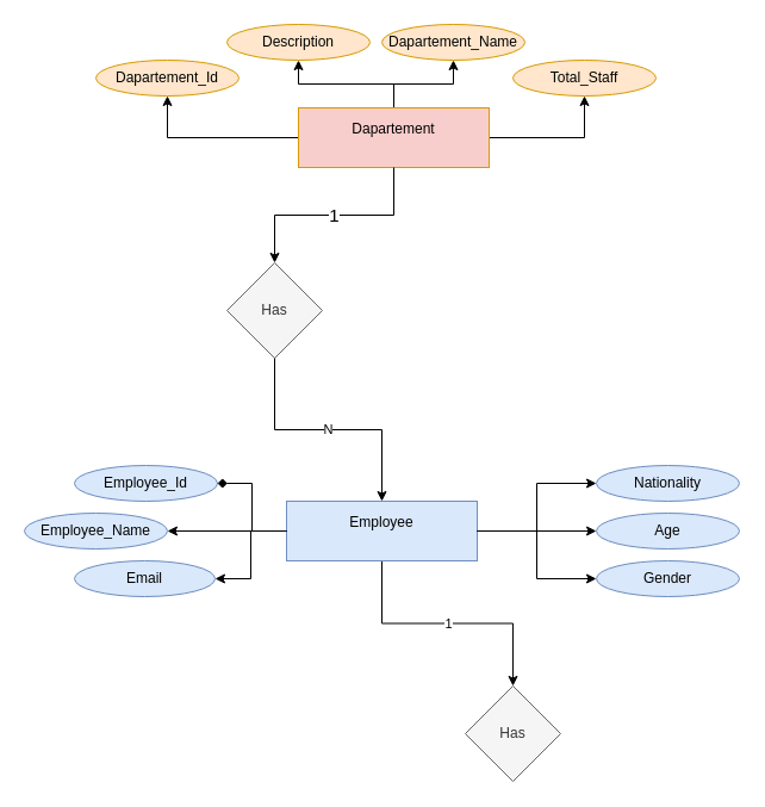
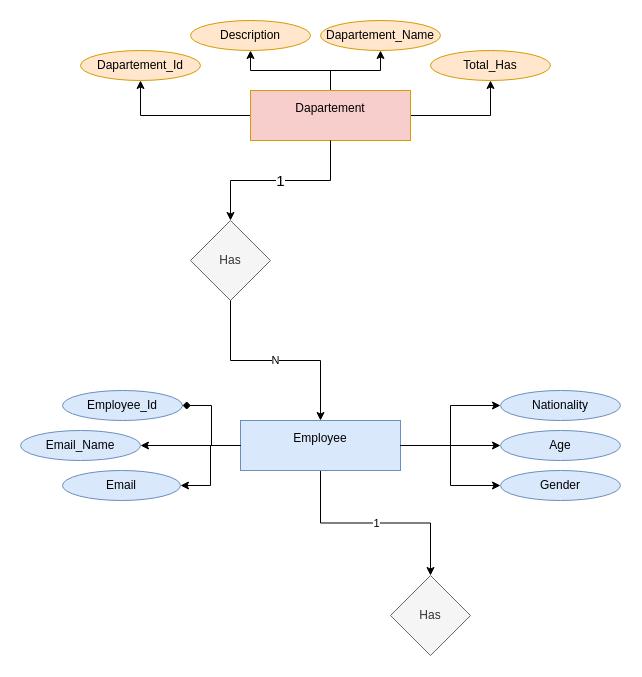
  <mxCell id="0" />
  <mxCell id="1" parent="0" />
  <mxCell id="2" value="Has" style="rhombus;whiteSpace=wrap;html=1;fillColor=#f5f5f5;fontColor=#333333;strokeColor=#666666;" vertex="1" parent="1"><mxGeometry x="390" y="575" width="80" height="80" as="geometry" /></mxCell>
  <mxCell id="3" value="1" style="edgeStyle=orthogonalEdgeStyle;rounded=0;orthogonalLoop=1;jettySize=auto;html=1;" edge="1" parent="1" source="16" target="2"><mxGeometry relative="1" as="geometry" /></mxCell>
  <mxCell id="4" value="Has" style="rhombus;whiteSpace=wrap;html=1;fillColor=#f5f5f5;fontColor=#333333;strokeColor=#666666;" vertex="1" parent="1"><mxGeometry x="190" y="220" width="80" height="80" as="geometry" /></mxCell>
  <mxCell id="5" value="" style="group" vertex="1" connectable="0" parent="1"><mxGeometry x="80" y="20" width="470" height="120" as="geometry" /></mxCell>
  <mxCell id="6" style="edgeStyle=orthogonalEdgeStyle;rounded=0;orthogonalLoop=1;jettySize=auto;html=1;" edge="1" parent="5" source="10" target="11"><mxGeometry relative="1" as="geometry" /></mxCell>
  <mxCell id="7" style="edgeStyle=orthogonalEdgeStyle;rounded=0;orthogonalLoop=1;jettySize=auto;html=1;entryX=0.5;entryY=1;entryDx=0;entryDy=0;" edge="1" parent="5" source="10" target="12"><mxGeometry relative="1" as="geometry" /></mxCell>
  <mxCell id="8" style="edgeStyle=orthogonalEdgeStyle;rounded=0;orthogonalLoop=1;jettySize=auto;html=1;entryX=0.5;entryY=1;entryDx=0;entryDy=0;" edge="1" parent="5" source="10" target="14"><mxGeometry relative="1" as="geometry" /></mxCell>
  <mxCell id="9" style="edgeStyle=orthogonalEdgeStyle;rounded=0;orthogonalLoop=1;jettySize=auto;html=1;" edge="1" parent="5" source="10" target="13"><mxGeometry relative="1" as="geometry" /></mxCell>
  <mxCell id="10" value="Dapartement&lt;div&gt;&lt;br&gt;&lt;/div&gt;" style="rounded=0;whiteSpace=wrap;html=1;fillColor=#f8cecc;strokeColor=#d79b00;" vertex="1" parent="5"><mxGeometry x="170" y="70" width="160" height="50" as="geometry" /></mxCell>
  <mxCell id="11" value="Dapartement_Id" style="ellipse;whiteSpace=wrap;html=1;fillColor=#ffe6cc;strokeColor=#d79b00;" vertex="1" parent="5"><mxGeometry y="30" width="120" height="30" as="geometry" /></mxCell>
  <mxCell id="12" value="Description" style="ellipse;whiteSpace=wrap;html=1;fillColor=#ffe6cc;strokeColor=#d79b00;" vertex="1" parent="5"><mxGeometry x="110" width="120" height="30" as="geometry" /></mxCell>
- <mxCell id="13" value="Total_Staff" style="ellipse;whiteSpace=wrap;html=1;fillColor=#ffe6cc;strokeColor=#d79b00;" vertex="1" parent="5"><mxGeometry x="350" y="30" width="120" height="30" as="geometry" /></mxCell>
+ <mxCell id="13" value="Total_Has" style="ellipse;whiteSpace=wrap;html=1;fillColor=#ffe6cc;strokeColor=#d79b00;" vertex="1" parent="5"><mxGeometry x="350" y="30" width="120" height="30" as="geometry" /></mxCell>
  <mxCell id="14" value="Dapartement_Name" style="ellipse;whiteSpace=wrap;html=1;fillColor=#ffe6cc;strokeColor=#d79b00;" vertex="1" parent="5"><mxGeometry x="240" width="120" height="30" as="geometry" /></mxCell>
  <mxCell id="15" value="" style="group" vertex="1" connectable="0" parent="1"><mxGeometry x="20" y="390" width="600" height="110" as="geometry" /></mxCell>
  <mxCell id="16" value="Employee&lt;div&gt;&lt;br&gt;&lt;/div&gt;" style="rounded=0;whiteSpace=wrap;html=1;fillColor=#dae8fc;strokeColor=#6c8ebf;" vertex="1" parent="15"><mxGeometry x="220" y="30" width="160" height="50" as="geometry" /></mxCell>
  <mxCell id="17" value="Employee_Id" style="ellipse;whiteSpace=wrap;html=1;fillColor=#dae8fc;strokeColor=#6c8ebf;" vertex="1" parent="15"><mxGeometry x="42" width="120" height="30" as="geometry" /></mxCell>
- <mxCell id="18" value="Employee_Name" style="ellipse;whiteSpace=wrap;html=1;fillColor=#dae8fc;strokeColor=#6c8ebf;" vertex="1" parent="15"><mxGeometry y="40" width="120" height="30" as="geometry" /></mxCell>
+ <mxCell id="18" value="Email_Name" style="ellipse;whiteSpace=wrap;html=1;fillColor=#dae8fc;strokeColor=#6c8ebf;" vertex="1" parent="15"><mxGeometry y="40" width="120" height="30" as="geometry" /></mxCell>
  <mxCell id="19" value="Email" style="ellipse;whiteSpace=wrap;html=1;fillColor=#dae8fc;strokeColor=#6c8ebf;" vertex="1" parent="15"><mxGeometry x="42" y="80" width="118" height="30" as="geometry" /></mxCell>
  <mxCell id="20" value="Gender" style="ellipse;whiteSpace=wrap;html=1;fillColor=#dae8fc;strokeColor=#6c8ebf;" vertex="1" parent="15"><mxGeometry x="480" y="80" width="120" height="30" as="geometry" /></mxCell>
  <mxCell id="21" value="Age" style="ellipse;whiteSpace=wrap;html=1;fillColor=#dae8fc;strokeColor=#6c8ebf;" vertex="1" parent="15"><mxGeometry x="480" y="40" width="120" height="30" as="geometry" /></mxCell>
  <mxCell id="22" value="Nationality" style="ellipse;whiteSpace=wrap;html=1;fillColor=#dae8fc;strokeColor=#6c8ebf;" vertex="1" parent="15"><mxGeometry x="480" width="120" height="30" as="geometry" /></mxCell>
  <mxCell id="23" style="edgeStyle=orthogonalEdgeStyle;rounded=0;orthogonalLoop=1;jettySize=auto;html=1;entryX=1;entryY=0.5;entryDx=0;entryDy=0;endArrow=diamond;" edge="1" parent="15" source="16" target="17"><mxGeometry relative="1" as="geometry" /></mxCell>
  <mxCell id="24" style="edgeStyle=orthogonalEdgeStyle;rounded=0;orthogonalLoop=1;jettySize=auto;html=1;" edge="1" parent="15" source="16" target="18"><mxGeometry relative="1" as="geometry" /></mxCell>
  <mxCell id="25" style="edgeStyle=orthogonalEdgeStyle;rounded=0;orthogonalLoop=1;jettySize=auto;html=1;" edge="1" parent="15" source="16" target="19"><mxGeometry relative="1" as="geometry" /></mxCell>
  <mxCell id="26" style="edgeStyle=orthogonalEdgeStyle;rounded=0;orthogonalLoop=1;jettySize=auto;html=1;entryX=0;entryY=0.5;entryDx=0;entryDy=0;" edge="1" parent="15" source="16" target="20"><mxGeometry relative="1" as="geometry" /></mxCell>
  <mxCell id="27" style="edgeStyle=orthogonalEdgeStyle;rounded=0;orthogonalLoop=1;jettySize=auto;html=1;" edge="1" parent="15" source="16" target="21"><mxGeometry relative="1" as="geometry" /></mxCell>
  <mxCell id="28" style="edgeStyle=orthogonalEdgeStyle;rounded=0;orthogonalLoop=1;jettySize=auto;html=1;entryX=0;entryY=0.5;entryDx=0;entryDy=0;" edge="1" parent="15" source="16" target="22"><mxGeometry relative="1" as="geometry" /></mxCell>
  <mxCell id="29" value="1" style="edgeStyle=orthogonalEdgeStyle;rounded=0;orthogonalLoop=1;jettySize=auto;html=1;fontSize=15;" edge="1" parent="1" source="10" target="4"><mxGeometry relative="1" as="geometry" /></mxCell>
  <mxCell id="30" value="N" style="edgeStyle=orthogonalEdgeStyle;rounded=0;orthogonalLoop=1;jettySize=auto;html=1;" edge="1" parent="1" source="4" target="16"><mxGeometry relative="1" as="geometry" /></mxCell>
